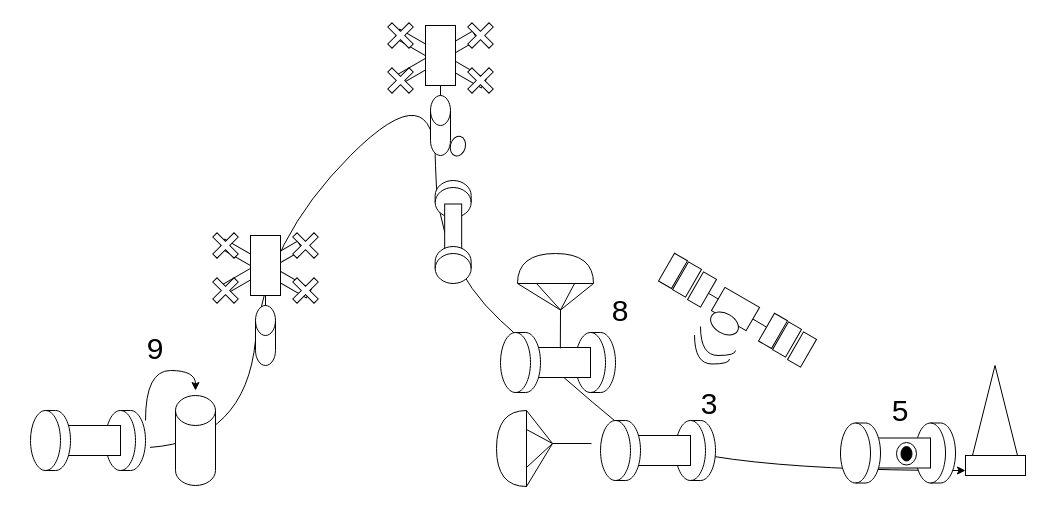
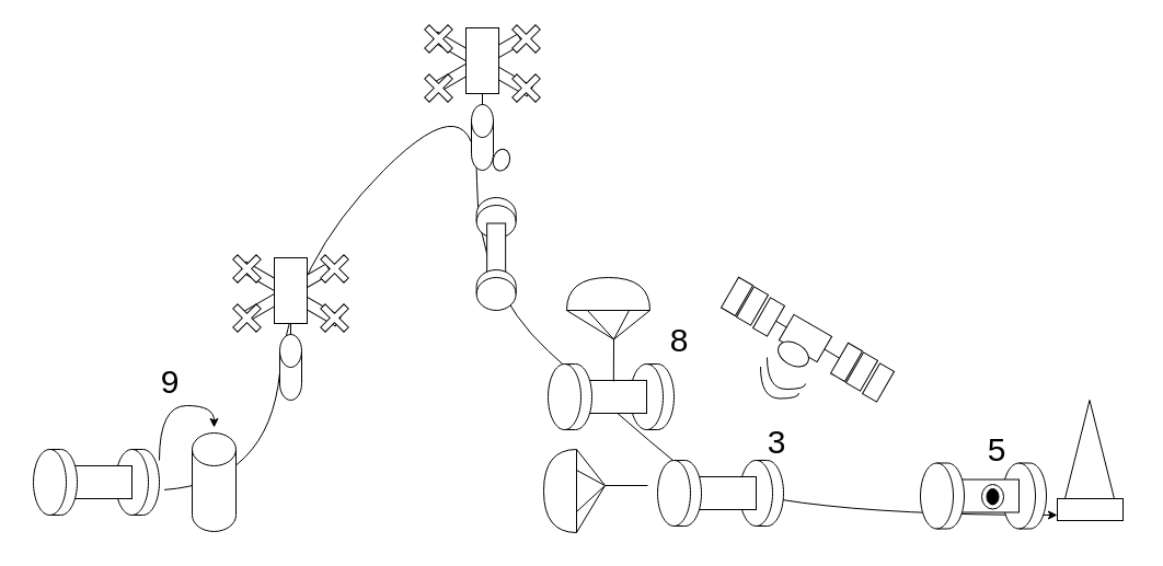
  <mxCell id="0" />
  <mxCell id="1" parent="0" />
  <mxCell id="2" value="" style="curved=1;endArrow=classic;html=1;rounded=0;exitX=0.385;exitY=1.113;exitDx=0;exitDy=0;exitPerimeter=0;entryX=0;entryY=0.75;entryDx=0;entryDy=0;" edge="1" parent="1" source="8" target="54"><mxGeometry width="50" height="50" relative="1" as="geometry"><mxPoint x="655" y="270" as="sourcePoint" /><mxPoint x="705" y="220" as="targetPoint" /><Array as="points"><mxPoint x="245" y="440" /><mxPoint x="265" y="240" /><mxPoint x="435" y="70" /><mxPoint x="435" y="260" /><mxPoint x="565" y="380" /><mxPoint x="675" y="470" /></Array></mxGeometry></mxCell>
  <mxCell id="3" value="" style="ellipse;whiteSpace=wrap;html=1;rotation=15;" vertex="1" parent="1"><mxGeometry x="449.91" y="135.65" width="15" height="20" as="geometry" /></mxCell>
  <mxCell id="4" value="" style="shape=cylinder3;whiteSpace=wrap;html=1;boundedLbl=1;backgroundOutline=1;size=15;rotation=-180;" vertex="1" parent="1"><mxGeometry x="434.67" y="180" width="36" height="37" as="geometry" /></mxCell>
  <mxCell id="5" value="" style="rounded=0;whiteSpace=wrap;html=1;rotation=30;" vertex="1" parent="1"><mxGeometry x="215" y="263" width="100" height="10" as="geometry" /></mxCell>
  <mxCell id="6" value="" style="rounded=0;whiteSpace=wrap;html=1;rotation=-30;" vertex="1" parent="1"><mxGeometry x="215.67" y="262.5" width="90" height="10" as="geometry" /></mxCell>
  <mxCell id="7" value="" style="shape=cylinder3;whiteSpace=wrap;html=1;boundedLbl=1;backgroundOutline=1;size=15;" vertex="1" parent="1"><mxGeometry x="175" y="395" width="40" height="90" as="geometry" /></mxCell>
  <mxCell id="8" value="" style="shape=cylinder3;whiteSpace=wrap;html=1;boundedLbl=1;backgroundOutline=1;size=15;rotation=-90;" vertex="1" parent="1"><mxGeometry x="95" y="420" width="60" height="40" as="geometry" /></mxCell>
  <mxCell id="9" value="" style="rounded=0;whiteSpace=wrap;html=1;" vertex="1" parent="1"><mxGeometry x="40" y="425" width="80" height="30" as="geometry" /></mxCell>
  <mxCell id="10" value="" style="shape=cylinder3;whiteSpace=wrap;html=1;boundedLbl=1;backgroundOutline=1;size=15;rotation=-90;" vertex="1" parent="1"><mxGeometry x="20" y="420" width="60" height="40" as="geometry" /></mxCell>
  <mxCell id="11" value="" style="endArrow=classic;html=1;rounded=0;edgeStyle=orthogonalEdgeStyle;curved=1;" edge="1" parent="1"><mxGeometry width="50" height="50" relative="1" as="geometry"><mxPoint x="145" y="420" as="sourcePoint" /><mxPoint x="195" y="390" as="targetPoint" /><Array as="points"><mxPoint x="145" y="370" /></Array></mxGeometry></mxCell>
  <mxCell id="12" value="" style="shape=cross;whiteSpace=wrap;html=1;rotation=45;" vertex="1" parent="1"><mxGeometry x="210" y="230" width="30" height="30" as="geometry" /></mxCell>
  <mxCell id="13" value="" style="shape=cross;whiteSpace=wrap;html=1;rotation=45;" vertex="1" parent="1"><mxGeometry x="290" y="230" width="30" height="30" as="geometry" /></mxCell>
  <mxCell id="14" value="" style="shape=cross;whiteSpace=wrap;html=1;rotation=45;" vertex="1" parent="1"><mxGeometry x="210" y="275" width="30" height="30" as="geometry" /></mxCell>
  <mxCell id="15" value="" style="shape=cross;whiteSpace=wrap;html=1;rotation=45;" vertex="1" parent="1"><mxGeometry x="290" y="275" width="30" height="30" as="geometry" /></mxCell>
  <mxCell id="16" value="" style="rounded=0;whiteSpace=wrap;html=1;" vertex="1" parent="1"><mxGeometry x="250" y="235" width="30" height="60" as="geometry" /></mxCell>
  <mxCell id="17" value="" style="shape=cylinder3;whiteSpace=wrap;html=1;boundedLbl=1;backgroundOutline=1;size=15;" vertex="1" parent="1"><mxGeometry x="255" y="305" width="20" height="60" as="geometry" /></mxCell>
  <mxCell id="18" value="" style="endArrow=none;html=1;rounded=0;entryX=0.5;entryY=1;entryDx=0;entryDy=0;" edge="1" parent="1" source="17" target="16"><mxGeometry width="50" height="50" relative="1" as="geometry"><mxPoint x="215" y="360" as="sourcePoint" /><mxPoint x="265" y="310" as="targetPoint" /></mxGeometry></mxCell>
  <mxCell id="19" value="" style="rounded=0;whiteSpace=wrap;html=1;rotation=30;" vertex="1" parent="1"><mxGeometry x="390" y="53" width="100" height="10" as="geometry" /></mxCell>
  <mxCell id="20" value="" style="rounded=0;whiteSpace=wrap;html=1;rotation=-30;" vertex="1" parent="1"><mxGeometry x="390.67" y="52.5" width="90" height="10" as="geometry" /></mxCell>
  <mxCell id="21" value="" style="shape=cross;whiteSpace=wrap;html=1;rotation=45;" vertex="1" parent="1"><mxGeometry x="385" y="20" width="30" height="30" as="geometry" /></mxCell>
  <mxCell id="22" value="" style="shape=cross;whiteSpace=wrap;html=1;rotation=45;" vertex="1" parent="1"><mxGeometry x="465" y="20" width="30" height="30" as="geometry" /></mxCell>
  <mxCell id="23" value="" style="shape=cross;whiteSpace=wrap;html=1;rotation=45;" vertex="1" parent="1"><mxGeometry x="385" y="65" width="30" height="30" as="geometry" /></mxCell>
  <mxCell id="24" value="" style="shape=cross;whiteSpace=wrap;html=1;rotation=45;" vertex="1" parent="1"><mxGeometry x="465" y="65" width="30" height="30" as="geometry" /></mxCell>
  <mxCell id="25" value="" style="rounded=0;whiteSpace=wrap;html=1;" vertex="1" parent="1"><mxGeometry x="425" y="25" width="30" height="60" as="geometry" /></mxCell>
  <mxCell id="26" value="" style="shape=cylinder3;whiteSpace=wrap;html=1;boundedLbl=1;backgroundOutline=1;size=15;" vertex="1" parent="1"><mxGeometry x="430" y="95" width="20" height="60" as="geometry" /></mxCell>
  <mxCell id="27" value="" style="endArrow=none;html=1;rounded=0;entryX=0.5;entryY=1;entryDx=0;entryDy=0;" edge="1" source="26" target="25" parent="1"><mxGeometry width="50" height="50" relative="1" as="geometry"><mxPoint x="390" y="150" as="sourcePoint" /><mxPoint x="440" y="100" as="targetPoint" /></mxGeometry></mxCell>
  <mxCell id="28" value="" style="rounded=0;whiteSpace=wrap;html=1;rotation=-90;" vertex="1" parent="1"><mxGeometry x="424.67" y="223" width="56" height="17" as="geometry" /></mxCell>
  <mxCell id="29" value="" style="shape=cylinder3;whiteSpace=wrap;html=1;boundedLbl=1;backgroundOutline=1;size=15;rotation=-180;" vertex="1" parent="1"><mxGeometry x="434.67" y="246" width="36" height="37" as="geometry" /></mxCell>
  <mxCell id="30" value="" style="shape=cylinder3;whiteSpace=wrap;html=1;boundedLbl=1;backgroundOutline=1;size=15;rotation=-90;" vertex="1" parent="1"><mxGeometry x="565" y="342" width="60" height="40" as="geometry" /></mxCell>
  <mxCell id="31" value="" style="rounded=0;whiteSpace=wrap;html=1;" vertex="1" parent="1"><mxGeometry x="510" y="347" width="80" height="30" as="geometry" /></mxCell>
  <mxCell id="32" value="" style="shape=cylinder3;whiteSpace=wrap;html=1;boundedLbl=1;backgroundOutline=1;size=15;rotation=-90;" vertex="1" parent="1"><mxGeometry x="490" y="342" width="60" height="40" as="geometry" /></mxCell>
  <mxCell id="33" style="rounded=0;orthogonalLoop=1;jettySize=auto;html=1;exitX=0;exitY=0;exitDx=0;exitDy=0;endArrow=none;endFill=0;" edge="1" parent="1" source="37"><mxGeometry relative="1" as="geometry"><mxPoint x="560" y="309.5" as="targetPoint" /></mxGeometry></mxCell>
  <mxCell id="34" style="rounded=0;orthogonalLoop=1;jettySize=auto;html=1;exitX=0;exitY=1;exitDx=0;exitDy=0;endArrow=none;endFill=0;" edge="1" parent="1" source="37"><mxGeometry relative="1" as="geometry"><mxPoint x="560" y="309.5" as="targetPoint" /></mxGeometry></mxCell>
  <mxCell id="35" style="rounded=0;orthogonalLoop=1;jettySize=auto;html=1;exitX=0;exitY=0.25;exitDx=0;exitDy=0;endArrow=none;endFill=0;" edge="1" parent="1" source="37"><mxGeometry relative="1" as="geometry"><mxPoint x="560" y="309.5" as="targetPoint" /></mxGeometry></mxCell>
  <mxCell id="36" style="rounded=0;orthogonalLoop=1;jettySize=auto;html=1;exitX=0;exitY=0.75;exitDx=0;exitDy=0;endArrow=none;endFill=0;" edge="1" parent="1" source="37"><mxGeometry relative="1" as="geometry"><mxPoint x="560" y="309.5" as="targetPoint" /></mxGeometry></mxCell>
  <mxCell id="37" value="" style="shape=delay;whiteSpace=wrap;html=1;rotation=-90;" vertex="1" parent="1"><mxGeometry x="540" y="230" width="30" height="76" as="geometry" /></mxCell>
  <mxCell id="38" value="" style="endArrow=none;html=1;rounded=0;exitX=0.623;exitY=0.029;exitDx=0;exitDy=0;exitPerimeter=0;" edge="1" parent="1" source="31"><mxGeometry width="50" height="50" relative="1" as="geometry"><mxPoint x="510" y="359.5" as="sourcePoint" /><mxPoint x="560" y="309.5" as="targetPoint" /></mxGeometry></mxCell>
  <mxCell id="39" value="" style="shape=cylinder3;whiteSpace=wrap;html=1;boundedLbl=1;backgroundOutline=1;size=15;rotation=-90;" vertex="1" parent="1"><mxGeometry x="665" y="430" width="60" height="40" as="geometry" /></mxCell>
  <mxCell id="40" value="" style="rounded=0;whiteSpace=wrap;html=1;" vertex="1" parent="1"><mxGeometry x="610" y="435" width="80" height="30" as="geometry" /></mxCell>
  <mxCell id="41" value="" style="shape=cylinder3;whiteSpace=wrap;html=1;boundedLbl=1;backgroundOutline=1;size=15;rotation=-90;" vertex="1" parent="1"><mxGeometry x="590" y="430" width="60" height="40" as="geometry" /></mxCell>
  <mxCell id="42" style="rounded=0;orthogonalLoop=1;jettySize=auto;html=1;exitX=1;exitY=0.5;exitDx=0;exitDy=0;entryX=0;entryY=0.5;entryDx=0;entryDy=0;endArrow=none;endFill=0;" edge="1" parent="1" source="43" target="44"><mxGeometry relative="1" as="geometry" /></mxCell>
  <mxCell id="43" value="" style="rounded=0;whiteSpace=wrap;html=1;rotation=30;" vertex="1" parent="1"><mxGeometry x="715" y="295" width="40" height="27" as="geometry" /></mxCell>
  <mxCell id="44" value="" style="rounded=0;whiteSpace=wrap;html=1;rotation=30;" vertex="1" parent="1"><mxGeometry x="765" y="314.37" width="15" height="32" as="geometry" /></mxCell>
  <mxCell id="45" value="" style="rounded=0;whiteSpace=wrap;html=1;rotation=30;" vertex="1" parent="1"><mxGeometry x="779.03" y="323" width="15" height="32" as="geometry" /></mxCell>
  <mxCell id="46" value="" style="rounded=0;whiteSpace=wrap;html=1;rotation=30;" vertex="1" parent="1"><mxGeometry x="794.03" y="333" width="15" height="32" as="geometry" /></mxCell>
  <mxCell id="47" value="" style="rounded=0;whiteSpace=wrap;html=1;rotation=30;" vertex="1" parent="1"><mxGeometry x="665" y="254.37" width="15" height="32" as="geometry" /></mxCell>
  <mxCell id="48" value="" style="rounded=0;whiteSpace=wrap;html=1;rotation=30;" vertex="1" parent="1"><mxGeometry x="679.03" y="263" width="15" height="32" as="geometry" /></mxCell>
  <mxCell id="49" style="rounded=0;orthogonalLoop=1;jettySize=auto;html=1;exitX=1;exitY=0.5;exitDx=0;exitDy=0;entryX=0;entryY=0.5;entryDx=0;entryDy=0;endArrow=none;endFill=0;" edge="1" parent="1" source="50" target="43"><mxGeometry relative="1" as="geometry" /></mxCell>
  <mxCell id="50" value="" style="rounded=0;whiteSpace=wrap;html=1;rotation=30;" vertex="1" parent="1"><mxGeometry x="694.03" y="273" width="15" height="32" as="geometry" /></mxCell>
  <mxCell id="51" value="" style="ellipse;whiteSpace=wrap;html=1;rotation=30;" vertex="1" parent="1"><mxGeometry x="709.03" y="313" width="30" height="20" as="geometry" /></mxCell>
  <mxCell id="52" value="" style="endArrow=none;html=1;rounded=0;edgeStyle=orthogonalEdgeStyle;curved=1;" edge="1" parent="1"><mxGeometry width="50" height="50" relative="1" as="geometry"><mxPoint x="700" y="325.99" as="sourcePoint" /><mxPoint x="735" y="350" as="targetPoint" /><Array as="points"><mxPoint x="700" y="354.99" /></Array></mxGeometry></mxCell>
  <mxCell id="53" value="" style="endArrow=none;html=1;rounded=0;edgeStyle=orthogonalEdgeStyle;curved=1;" edge="1" parent="1"><mxGeometry width="50" height="50" relative="1" as="geometry"><mxPoint x="694.03" y="334.49" as="sourcePoint" /><mxPoint x="729.03" y="358.5" as="targetPoint" /><Array as="points"><mxPoint x="694.03" y="363.49" /></Array></mxGeometry></mxCell>
  <mxCell id="54" value="" style="rounded=0;whiteSpace=wrap;html=1;" vertex="1" parent="1"><mxGeometry x="965" y="455" width="60" height="20" as="geometry" /></mxCell>
  <mxCell id="55" value="" style="triangle;whiteSpace=wrap;html=1;rotation=-90;" vertex="1" parent="1"><mxGeometry x="949.5" y="387.5" width="90" height="45" as="geometry" /></mxCell>
  <mxCell id="56" value="" style="shape=cylinder3;whiteSpace=wrap;html=1;boundedLbl=1;backgroundOutline=1;size=15;rotation=-90;" vertex="1" parent="1"><mxGeometry x="905" y="432.5" width="60" height="40" as="geometry" /></mxCell>
  <mxCell id="57" value="" style="rounded=0;whiteSpace=wrap;html=1;" vertex="1" parent="1"><mxGeometry x="850" y="437.5" width="80" height="30" as="geometry" /></mxCell>
  <mxCell id="58" value="" style="shape=cylinder3;whiteSpace=wrap;html=1;boundedLbl=1;backgroundOutline=1;size=15;rotation=-90;" vertex="1" parent="1"><mxGeometry x="830" y="432.5" width="60" height="40" as="geometry" /></mxCell>
  <mxCell id="59" value="" style="ellipse;whiteSpace=wrap;html=1;" vertex="1" parent="1"><mxGeometry x="896" y="442" width="20" height="22.5" as="geometry" /></mxCell>
  <mxCell id="60" value="" style="ellipse;whiteSpace=wrap;html=1;fillColor=#000000;" vertex="1" parent="1"><mxGeometry x="900.5" y="446" width="11" height="14.5" as="geometry" /></mxCell>
  <mxCell id="61" value="&lt;font style=&quot;font-size: 30px;&quot;&gt;9&lt;/font&gt;" style="text;html=1;strokeColor=none;fillColor=none;align=center;verticalAlign=middle;whiteSpace=wrap;rounded=0;" vertex="1" parent="1"><mxGeometry x="125" y="333" width="60" height="30" as="geometry" /></mxCell>
  <mxCell id="62" value="&lt;font style=&quot;font-size: 30px;&quot;&gt;3&lt;/font&gt;" style="text;html=1;strokeColor=none;fillColor=none;align=center;verticalAlign=middle;whiteSpace=wrap;rounded=0;" vertex="1" parent="1"><mxGeometry x="679.03" y="387.5" width="60" height="30" as="geometry" /></mxCell>
  <mxCell id="63" value="&lt;font style=&quot;font-size: 30px;&quot;&gt;8&lt;/font&gt;" style="text;html=1;strokeColor=none;fillColor=none;align=center;verticalAlign=middle;whiteSpace=wrap;rounded=0;" vertex="1" parent="1"><mxGeometry x="590" y="295" width="60" height="30" as="geometry" /></mxCell>
  <mxCell id="64" value="" style="group;rotation=-90;" vertex="1" connectable="0" parent="1"><mxGeometry x="505" y="400" width="76" height="95" as="geometry" /></mxCell>
  <mxCell id="65" style="rounded=0;orthogonalLoop=1;jettySize=auto;html=1;exitX=0;exitY=0;exitDx=0;exitDy=0;endArrow=none;endFill=0;" edge="1" source="69" parent="64"><mxGeometry relative="1" as="geometry"><mxPoint x="47" y="43" as="targetPoint" /></mxGeometry></mxCell>
  <mxCell id="66" style="rounded=0;orthogonalLoop=1;jettySize=auto;html=1;exitX=0;exitY=1;exitDx=0;exitDy=0;endArrow=none;endFill=0;" edge="1" source="69" parent="64"><mxGeometry relative="1" as="geometry"><mxPoint x="47" y="43" as="targetPoint" /></mxGeometry></mxCell>
  <mxCell id="67" style="rounded=0;orthogonalLoop=1;jettySize=auto;html=1;exitX=0;exitY=0.25;exitDx=0;exitDy=0;endArrow=none;endFill=0;" edge="1" source="69" parent="64"><mxGeometry relative="1" as="geometry"><mxPoint x="47" y="43" as="targetPoint" /></mxGeometry></mxCell>
  <mxCell id="68" style="rounded=0;orthogonalLoop=1;jettySize=auto;html=1;exitX=0;exitY=0.75;exitDx=0;exitDy=0;endArrow=none;endFill=0;" edge="1" source="69" parent="64"><mxGeometry relative="1" as="geometry"><mxPoint x="47" y="43" as="targetPoint" /></mxGeometry></mxCell>
  <mxCell id="69" value="" style="shape=delay;whiteSpace=wrap;html=1;rotation=-180;" vertex="1" parent="64"><mxGeometry x="-9" y="10" width="30" height="76" as="geometry" /></mxCell>
  <mxCell id="70" value="" style="endArrow=none;html=1;rounded=0;exitX=0.623;exitY=0.029;exitDx=0;exitDy=0;exitPerimeter=0;" edge="1" parent="64"><mxGeometry width="50" height="50" relative="1" as="geometry"><mxPoint x="86" y="43" as="sourcePoint" /><mxPoint x="47" y="43" as="targetPoint" /></mxGeometry></mxCell>
- <mxCell id="71" value="&lt;font style=&quot;font-size: 30px;&quot;&gt;5&lt;/font&gt;" style="text;html=1;strokeColor=none;fillColor=none;align=center;verticalAlign=middle;whiteSpace=wrap;rounded=0;" vertex="1" parent="1"><mxGeometry x="870" y="395" width="60" height="30" as="geometry" /></mxCell>
+ <mxCell id="71" value="&lt;font style=&quot;font-size: 30px;&quot;&gt;5&lt;/font&gt;" style="text;html=1;strokeColor=none;fillColor=none;align=center;verticalAlign=middle;whiteSpace=wrap;rounded=0;" vertex="1" parent="1"><mxGeometry x="880" y="395" width="60" height="30" as="geometry" /></mxCell>
